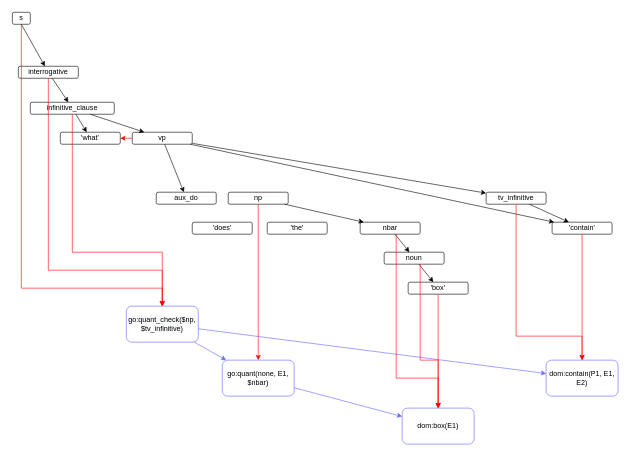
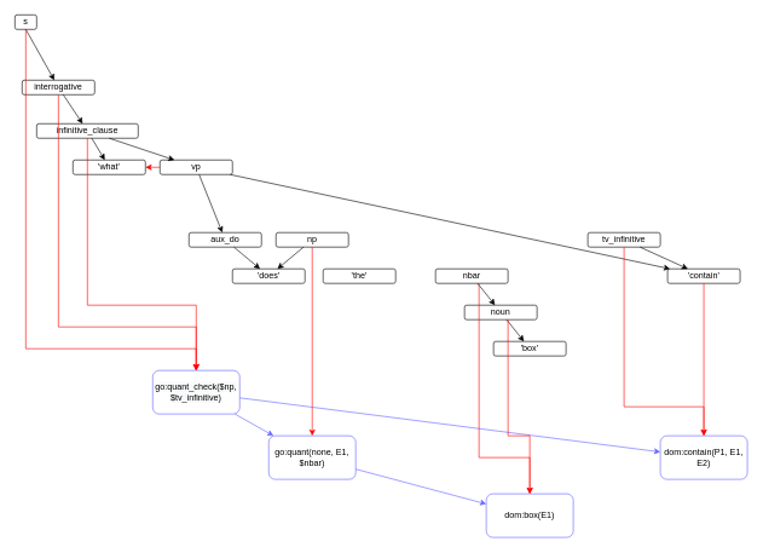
  <mxCell id="0" />
  <mxCell id="1" parent="0" />
  <mxCell id="2" value="s" style="rounded=1;whiteSpace=wrap;html=1;" vertex="1" parent="1"><mxGeometry y="20" width="30" height="20" as="geometry" x="20" /></mxCell>
  <mxCell id="3" value="interrogative" style="rounded=1;whiteSpace=wrap;html=1;" vertex="1" parent="1"><mxGeometry x="30" y="110" width="100" height="20" as="geometry" /></mxCell>
  <mxCell id="4" value="infinitive_clause" style="rounded=1;whiteSpace=wrap;html=1;" vertex="1" parent="1"><mxGeometry x="50" y="170" width="140" height="20" as="geometry" /></mxCell>
  <mxCell id="5" value="'what'" style="rounded=1;whiteSpace=wrap;html=1;" vertex="1" parent="1"><mxGeometry x="100" y="220" width="100" height="20" as="geometry" /></mxCell>
  <mxCell id="6" value="aux_do" style="rounded=1;whiteSpace=wrap;html=1;" vertex="1" parent="1"><mxGeometry x="260" y="320" width="100" height="20" as="geometry" /></mxCell>
  <mxCell id="7" value="np" style="rounded=1;whiteSpace=wrap;html=1;" vertex="1" parent="1"><mxGeometry x="380" y="320" width="100" height="20" as="geometry" /></mxCell>
  <mxCell id="8" value="tv_infinitive" style="rounded=1;whiteSpace=wrap;html=1;" vertex="1" parent="1"><mxGeometry x="810" y="320" width="100" height="20" as="geometry" /></mxCell>
  <mxCell id="9" value="'does'" style="rounded=1;whiteSpace=wrap;html=1;" vertex="1" parent="1"><mxGeometry x="320" y="370" width="100" height="20" as="geometry" /></mxCell>
  <mxCell id="10" value="nbar" style="rounded=1;whiteSpace=wrap;html=1;" vertex="1" parent="1"><mxGeometry x="600" y="370" width="100" height="20" as="geometry" /></mxCell>
  <mxCell id="11" value="'the'" style="rounded=1;whiteSpace=wrap;html=1;" vertex="1" parent="1"><mxGeometry x="445" y="370" width="100" height="20" as="geometry" /></mxCell>
  <mxCell id="12" value="noun" style="rounded=1;whiteSpace=wrap;html=1;" vertex="1" parent="1"><mxGeometry x="640" y="420" width="100" height="20" as="geometry" /></mxCell>
  <mxCell id="13" value="'box'" style="rounded=1;whiteSpace=wrap;html=1;" vertex="1" parent="1"><mxGeometry x="680" y="470" width="100" height="20" as="geometry" /></mxCell>
  <mxCell id="14" value="'contain'" style="rounded=1;whiteSpace=wrap;html=1;" vertex="1" parent="1"><mxGeometry x="920" y="370" width="100" height="20" as="geometry" /></mxCell>
  <mxCell id="15" value="" style="endArrow=classic;html=1;rounded=0;exitX=0.5;exitY=1;exitDx=0;exitDy=0;" edge="1" parent="1" source="2" target="3"><mxGeometry width="50" height="50" relative="1" as="geometry"><mxPoint x="140" y="70" as="sourcePoint" /><mxPoint x="470" y="260" as="targetPoint" /></mxGeometry></mxCell>
  <mxCell id="16" value="" style="endArrow=classic;html=1;rounded=0;" edge="1" parent="1" source="3" target="4"><mxGeometry width="50" height="50" relative="1" as="geometry"><mxPoint x="310" y="130" as="sourcePoint" /><mxPoint x="166.25" y="120" as="targetPoint" /></mxGeometry></mxCell>
  <mxCell id="17" value="" style="endArrow=classic;html=1;rounded=0;" edge="1" parent="1" source="4" target="5"><mxGeometry width="50" height="50" relative="1" as="geometry"><mxPoint x="165" y="100" as="sourcePoint" /><mxPoint x="176.25" y="130" as="targetPoint" /></mxGeometry></mxCell>
  <mxCell id="18" value="vp" style="rounded=1;whiteSpace=wrap;html=1;" vertex="1" parent="1"><mxGeometry x="220" y="220" width="100" height="20" as="geometry" /></mxCell>
  <mxCell id="19" value="" style="endArrow=classic;html=1;rounded=0;" edge="1" parent="1" source="4" target="18"><mxGeometry width="50" height="50" relative="1" as="geometry"><mxPoint x="155.714" y="190" as="sourcePoint" /><mxPoint x="134.286" y="240" as="targetPoint" /></mxGeometry></mxCell>
  <mxCell id="20" value="" style="endArrow=classic;html=1;rounded=0;" edge="1" parent="1" source="18" target="6"><mxGeometry width="50" height="50" relative="1" as="geometry"><mxPoint x="180" y="190" as="sourcePoint" /><mxPoint x="260" y="230" as="targetPoint" /></mxGeometry></mxCell>
  <mxCell id="21" value="" style="endArrow=classic;html=1;rounded=0;" edge="1" parent="1" source="18" target="14"><mxGeometry width="50" height="50" relative="1" as="geometry"><mxPoint x="269" y="247" as="sourcePoint" /><mxPoint x="152.063" y="300" as="targetPoint" /></mxGeometry></mxCell>
- <mxCell id="22" value="" style="endArrow=classic;html=1;rounded=0;" edge="1" parent="1" source="18" target="8"><mxGeometry width="50" height="50" relative="1" as="geometry"><mxPoint x="279" y="257" as="sourcePoint" /><mxPoint x="162.063" y="310" as="targetPoint" /></mxGeometry></mxCell>
- <mxCell id="24" value="" style="endArrow=classic;html=1;rounded=0;" edge="1" parent="1" source="7" target="10"><mxGeometry width="50" height="50" relative="1" as="geometry"><mxPoint x="518.333" y="410" as="sourcePoint" /><mxPoint x="511.667" y="450" as="targetPoint" /></mxGeometry></mxCell>
+ <mxCell id="23" value="" style="endArrow=classic;html=1;rounded=0;" edge="1" parent="1" source="6" target="9"><mxGeometry width="50" height="50" relative="1" as="geometry"><mxPoint x="205.714" y="190" as="sourcePoint" /><mxPoint x="184.286" y="240" as="targetPoint" /></mxGeometry></mxCell>
+ <mxCell id="24" value="" style="endArrow=classic;html=1;rounded=0;" edge="1" parent="1" source="7" target="9"><mxGeometry width="50" height="50" relative="1" as="geometry"><mxPoint x="518.333" y="410" as="sourcePoint" /><mxPoint x="511.667" y="450" as="targetPoint" /></mxGeometry></mxCell>
  <mxCell id="25" value="" style="endArrow=classic;html=1;rounded=0;" edge="1" parent="1" source="10" target="12"><mxGeometry width="50" height="50" relative="1" as="geometry"><mxPoint x="528.333" y="420" as="sourcePoint" /><mxPoint x="521.667" y="460" as="targetPoint" /></mxGeometry></mxCell>
  <mxCell id="26" value="" style="endArrow=classic;html=1;rounded=0;" edge="1" parent="1" source="12" target="13"><mxGeometry width="50" height="50" relative="1" as="geometry"><mxPoint x="538.333" y="430" as="sourcePoint" /><mxPoint x="531.667" y="470" as="targetPoint" /></mxGeometry></mxCell>
  <mxCell id="27" value="" style="endArrow=classic;html=1;rounded=0;" edge="1" parent="1" source="8" target="14"><mxGeometry width="50" height="50" relative="1" as="geometry"><mxPoint x="418.333" y="350" as="sourcePoint" /><mxPoint x="411.667" y="390" as="targetPoint" /></mxGeometry></mxCell>
  <mxCell id="28" value="go:quant(none, E1, $nbar)" style="rounded=1;whiteSpace=wrap;html=1;strokeColor=#6666FF;" vertex="1" parent="1"><mxGeometry x="370" y="600" width="120" height="60" as="geometry" /></mxCell>
  <mxCell id="29" value="&lt;span style=&quot;color: rgb(0, 0, 0); font-family: Helvetica; font-size: 12px; font-style: normal; font-variant-ligatures: normal; font-variant-caps: normal; font-weight: 400; letter-spacing: normal; orphans: 2; text-align: center; text-indent: 0px; text-transform: none; widows: 2; word-spacing: 0px; -webkit-text-stroke-width: 0px; background-color: rgb(248, 249, 250); text-decoration-thickness: initial; text-decoration-style: initial; text-decoration-color: initial; float: none; display: inline !important;&quot;&gt;go:quant_check($np, $tv_infinitive)&lt;/span&gt;" style="rounded=1;whiteSpace=wrap;html=1;strokeColor=#6666FF;" vertex="1" parent="1"><mxGeometry x="210" y="510" width="120" height="60" as="geometry" /></mxCell>
  <mxCell id="30" value="" style="endArrow=classic;html=1;rounded=0;strokeColor=#FF0000;" edge="1" parent="1" source="18" target="5"><mxGeometry width="50" height="50" relative="1" as="geometry"><mxPoint x="430" y="190" as="sourcePoint" /><mxPoint x="480" y="140" as="targetPoint" /></mxGeometry></mxCell>
  <mxCell id="31" value="" style="endArrow=classic;html=1;rounded=0;strokeColor=#FF0000;" edge="1" parent="1" source="7" target="28"><mxGeometry width="50" height="50" relative="1" as="geometry"><mxPoint x="280" y="250" as="sourcePoint" /><mxPoint x="280" y="660" as="targetPoint" /></mxGeometry></mxCell>
  <mxCell id="32" value="" style="endArrow=classic;html=1;rounded=0;strokeColor=#6666FF;" edge="1" parent="1" source="29" target="28"><mxGeometry width="50" height="50" relative="1" as="geometry"><mxPoint x="280" y="110" as="sourcePoint" /><mxPoint x="280" y="520" as="targetPoint" /></mxGeometry></mxCell>
  <mxCell id="33" value="dom:box(E1)" style="rounded=1;whiteSpace=wrap;html=1;strokeColor=#6666FF;" vertex="1" parent="1"><mxGeometry x="670" y="680" width="120" height="60" as="geometry" /></mxCell>
  <mxCell id="34" value="" style="endArrow=classic;html=1;rounded=0;strokeColor=#6666FF;" edge="1" parent="1" source="28" target="33"><mxGeometry width="50" height="50" relative="1" as="geometry"><mxPoint x="340" y="570" as="sourcePoint" /><mxPoint x="370" y="580" as="targetPoint" /></mxGeometry></mxCell>
  <mxCell id="35" value="dom:contain(P1, E1, E2)" style="rounded=1;whiteSpace=wrap;html=1;strokeColor=#6666FF;" vertex="1" parent="1"><mxGeometry x="910" y="600" width="120" height="60" as="geometry" /></mxCell>
  <mxCell id="36" value="" style="endArrow=classic;html=1;rounded=0;strokeColor=#6666FF;" edge="1" parent="1" source="29" target="35"><mxGeometry width="50" height="50" relative="1" as="geometry"><mxPoint x="340" y="570" as="sourcePoint" /><mxPoint x="370" y="580" as="targetPoint" /></mxGeometry></mxCell>
  <mxCell id="37" value="" style="endArrow=classic;html=1;rounded=0;strokeColor=#FF0000;" edge="1" parent="1" source="14" target="35"><mxGeometry width="50" height="50" relative="1" as="geometry"><mxPoint x="529.545" y="350" as="sourcePoint" /><mxPoint x="511.364" y="750" as="targetPoint" /></mxGeometry></mxCell>
- <mxCell id="38" value="" style="endArrow=classic;html=1;rounded=0;strokeColor=#FF0000;" edge="1" parent="1" source="13" target="33"><mxGeometry width="50" height="50" relative="1" as="geometry"><mxPoint x="750" y="490" as="sourcePoint" /><mxPoint x="750" y="680" as="targetPoint" /></mxGeometry></mxCell>
  <mxCell id="39" value="" style="edgeStyle=elbowEdgeStyle;elbow=vertical;endArrow=classic;html=1;rounded=0;strokeColor=#FF0000;" edge="1" parent="1" source="2" target="29"><mxGeometry width="50" height="50" relative="1" as="geometry"><mxPoint x="-210" y="270" as="sourcePoint" /><mxPoint x="-160" y="220" as="targetPoint" /><Array as="points"><mxPoint x="140" y="480" /></Array></mxGeometry></mxCell>
  <mxCell id="40" value="" style="edgeStyle=elbowEdgeStyle;elbow=vertical;endArrow=classic;html=1;rounded=0;strokeColor=#FF0000;" edge="1" parent="1" source="3" target="29"><mxGeometry width="50" height="50" relative="1" as="geometry"><mxPoint x="45" y="50" as="sourcePoint" /><mxPoint x="280" y="520" as="targetPoint" /><Array as="points"><mxPoint x="180" y="450" /></Array></mxGeometry></mxCell>
  <mxCell id="41" value="" style="edgeStyle=elbowEdgeStyle;elbow=vertical;endArrow=classic;html=1;rounded=0;strokeColor=#FF0000;" edge="1" parent="1" source="4" target="29"><mxGeometry width="50" height="50" relative="1" as="geometry"><mxPoint x="90" y="140" as="sourcePoint" /><mxPoint x="280" y="530" as="targetPoint" /><Array as="points"><mxPoint x="200" y="420" /></Array></mxGeometry></mxCell>
  <mxCell id="42" value="" style="edgeStyle=elbowEdgeStyle;elbow=vertical;endArrow=classic;html=1;rounded=0;strokeColor=#FF0000;entryX=0.5;entryY=0;entryDx=0;entryDy=0;" edge="1" parent="1" source="12" target="33"><mxGeometry width="50" height="50" relative="1" as="geometry"><mxPoint x="45" y="50" as="sourcePoint" /><mxPoint x="280" y="520" as="targetPoint" /><Array as="points"><mxPoint x="700" y="600" /><mxPoint x="150" y="490" /></Array></mxGeometry></mxCell>
  <mxCell id="43" value="" style="edgeStyle=elbowEdgeStyle;elbow=vertical;endArrow=classic;html=1;rounded=0;strokeColor=#FF0000;" edge="1" parent="1" source="10" target="33"><mxGeometry width="50" height="50" relative="1" as="geometry"><mxPoint x="700" y="450" as="sourcePoint" /><mxPoint x="740" y="690" as="targetPoint" /><Array as="points"><mxPoint x="660" y="630" /><mxPoint x="160" y="500" /></Array></mxGeometry></mxCell>
  <mxCell id="44" value="" style="edgeStyle=elbowEdgeStyle;elbow=vertical;endArrow=classic;html=1;rounded=0;strokeColor=#FF0000;" edge="1" parent="1" source="8" target="35"><mxGeometry width="50" height="50" relative="1" as="geometry"><mxPoint x="870" y="360" as="sourcePoint" /><mxPoint x="940" y="650" as="targetPoint" /><Array as="points"><mxPoint x="860" y="560" /><mxPoint x="370" y="470" /></Array></mxGeometry></mxCell>
